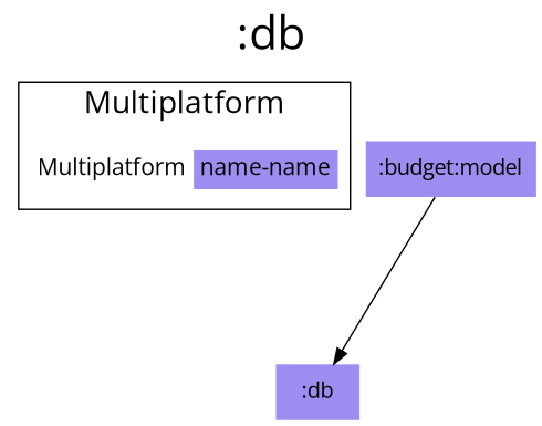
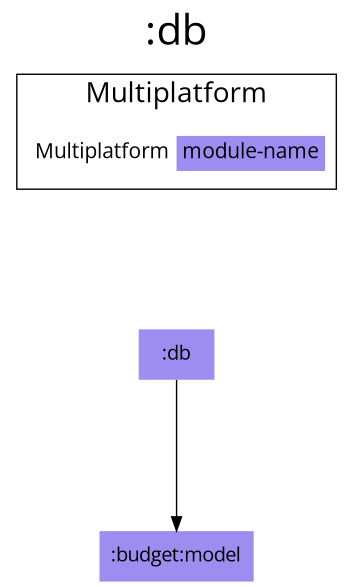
  digraph {
    fontname="Open Sans"
    fontsize=30
    label=":db"
    labelloc=t
    rankdir=TB
    ranksep=1.5
    node [fillcolor="#9D8DF1" fontname="Open Sans" shape=none style=filled]
    edge [dir=forward fontname="Open Sans"]
-   n1 [fillcolor="#FFFFFF" fontsize=15 label=< <TABLE BORDER="0" CELLBORDER="0" CELLSPACING="0" CELLPADDING="4"> <TR><TD>Multiplatform</TD><TD BGCOLOR="#9D8DF1">name-name</TD></TR> </TABLE> > margin=0]
+   n1 [fillcolor="#FFFFFF" fontsize=15 label=< <TABLE BORDER="0" CELLBORDER="0" CELLSPACING="0" CELLPADDING="4"> <TR><TD>Multiplatform</TD><TD BGCOLOR="#9D8DF1">module-name</TD></TR> </TABLE> > margin=0]
    ":db"
    ":budget:model"
    subgraph sub_1 {
      rank=same
    }
    subgraph cluster_2 {
      fontsize=20
      label=Multiplatform
      n1
    }
    n1 -> ":db" [style=invis]
-   ":budget:model" -> ":db"
+   ":db" -> ":budget:model"
  }
